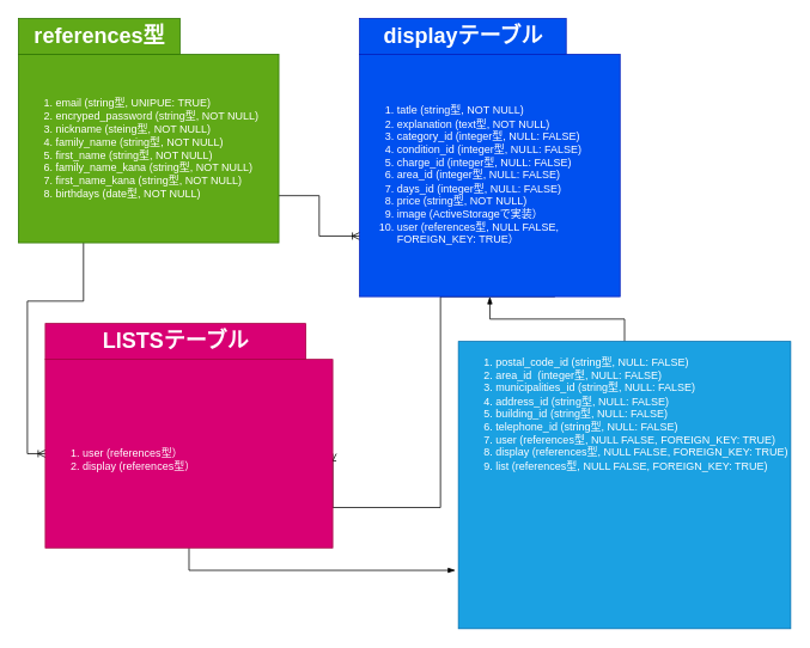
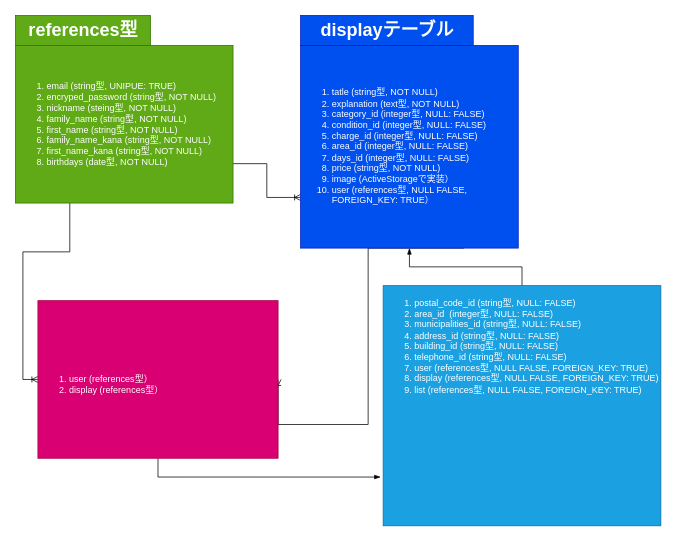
  <mxCell id="0" />
  <mxCell id="1" parent="0" />
  <mxCell id="2" style="edgeStyle=orthogonalEdgeStyle;rounded=0;orthogonalLoop=1;jettySize=auto;html=1;exitX=1;exitY=0.75;exitDx=0;exitDy=0;entryX=0;entryY=0.75;entryDx=0;entryDy=0;endArrow=ERoneToMany;endFill=0;" parent="1" source="4" target="8" edge="1"><mxGeometry relative="1" as="geometry" /></mxCell>
  <mxCell id="3" style="edgeStyle=orthogonalEdgeStyle;rounded=0;orthogonalLoop=1;jettySize=auto;html=1;exitX=0.25;exitY=1;exitDx=0;exitDy=0;entryX=0;entryY=0.5;entryDx=0;entryDy=0;endArrow=ERoneToMany;endFill=0;" parent="1" source="4" target="11" edge="1"><mxGeometry relative="1" as="geometry" /></mxCell>
  <mxCell id="4" value="&lt;ol&gt;&lt;li&gt;email (string型, UNIPUE: TRUE)&lt;/li&gt;&lt;li&gt;encryped_password (string型, NOT NULL)&lt;/li&gt;&lt;li&gt;nickname (steing型, NOT NULL)&lt;/li&gt;&lt;li&gt;family_name (string型, NOT NULL)&lt;/li&gt;&lt;li&gt;first_name (string型, NOT NULL)&lt;/li&gt;&lt;li&gt;family_name_kana (string型, NOT NULL)&lt;/li&gt;&lt;li&gt;first_name_kana (string型, NOT NULL)&lt;br&gt;&lt;/li&gt;&lt;li&gt;birthdays (date型, NOT NULL)&lt;/li&gt;&lt;/ol&gt;" style="text;strokeColor=#2D7600;fillColor=#60a917;html=1;whiteSpace=wrap;verticalAlign=middle;overflow=hidden;fontColor=#ffffff;" parent="1" vertex="1"><mxGeometry x="20" y="60" width="290" height="210" as="geometry" /></mxCell>
  <mxCell id="5" value="references型" style="text;strokeColor=#2D7600;fillColor=#60a917;html=1;fontSize=24;fontStyle=1;verticalAlign=middle;align=center;fontColor=#ffffff;" parent="1" vertex="1"><mxGeometry x="20" y="20" width="180" height="40" as="geometry" /></mxCell>
  <mxCell id="6" value="displayテーブル" style="text;strokeColor=#001DBC;fillColor=#0050ef;html=1;fontSize=24;fontStyle=1;verticalAlign=middle;align=center;fontColor=#ffffff;" parent="1" vertex="1"><mxGeometry x="400" y="20" width="230" height="40" as="geometry" /></mxCell>
  <mxCell id="7" style="edgeStyle=orthogonalEdgeStyle;rounded=0;orthogonalLoop=1;jettySize=auto;html=1;exitX=0.75;exitY=1;exitDx=0;exitDy=0;entryX=1;entryY=0.5;entryDx=0;entryDy=0;endArrow=ERoneToMany;endFill=0;" parent="1" source="8" target="11" edge="1"><mxGeometry relative="1" as="geometry"><Array as="points"><mxPoint x="490" y="330" /><mxPoint x="490" y="565" /></Array></mxGeometry></mxCell>
  <mxCell id="8" value="&lt;ol&gt;&lt;li&gt;tatle (string型, NOT NULL)&lt;/li&gt;&lt;li&gt;explanation (text型, NOT NULL)&lt;/li&gt;&lt;li&gt;category_id (integer型, NULL: FALSE)&lt;/li&gt;&lt;li&gt;condition_id (integer型, NULL: FALSE)&lt;/li&gt;&lt;li&gt;charge_id (integer型, NULL: FALSE)&lt;/li&gt;&lt;li&gt;area_id (integer型, NULL: FALSE)&lt;/li&gt;&lt;li&gt;days_id (integer型, NULL: FALSE)&lt;/li&gt;&lt;li&gt;price (string型, NOT NULL)&lt;/li&gt;&lt;li&gt;image (ActiveStorageで実装）&lt;/li&gt;&lt;li&gt;user (references型, NULL FALSE, FOREIGN_KEY: TRUE）&lt;/li&gt;&lt;/ol&gt;" style="text;strokeColor=#001DBC;fillColor=#0050ef;html=1;whiteSpace=wrap;verticalAlign=middle;overflow=hidden;fontColor=#ffffff;" parent="1" vertex="1"><mxGeometry x="400" y="60" width="290" height="270" as="geometry" /></mxCell>
- <mxCell id="9" value="LISTSテーブル" style="text;strokeColor=#A50040;fillColor=#d80073;html=1;fontSize=24;fontStyle=1;verticalAlign=middle;align=center;fontColor=#ffffff;" parent="1" vertex="1"><mxGeometry x="50" y="360" width="290" height="40" as="geometry" /></mxCell>
  <mxCell id="10" style="edgeStyle=orthogonalEdgeStyle;rounded=0;orthogonalLoop=1;jettySize=auto;html=1;exitX=0.5;exitY=1;exitDx=0;exitDy=0;entryX=-0.009;entryY=0.797;entryDx=0;entryDy=0;entryPerimeter=0;endArrow=blockThin;endFill=1;" edge="1" parent="1" source="11" target="13"><mxGeometry relative="1" as="geometry" /></mxCell>
  <mxCell id="11" value="&lt;div&gt;&lt;br&gt;&lt;/div&gt;&lt;ol&gt;&lt;li&gt;user (references型）&lt;/li&gt;&lt;li&gt;display (references型）&lt;/li&gt;&lt;/ol&gt;" style="text;strokeColor=#A50040;fillColor=#d80073;html=1;whiteSpace=wrap;verticalAlign=middle;overflow=hidden;fontColor=#ffffff;" parent="1" vertex="1"><mxGeometry x="50" y="400" width="320" height="210" as="geometry" /></mxCell>
  <mxCell id="12" value="" style="edgeStyle=orthogonalEdgeStyle;rounded=0;orthogonalLoop=1;jettySize=auto;html=1;endArrow=blockThin;endFill=1;" edge="1" parent="1" source="13" target="8"><mxGeometry relative="1" as="geometry" /></mxCell>
  <mxCell id="13" value="&lt;ol&gt;&lt;li&gt;&lt;span&gt;postal_code_id (string型, NULL: FALSE)&lt;/span&gt;&lt;br&gt;&lt;/li&gt;&lt;li&gt;area_id&amp;nbsp; (integer型, NULL: FALSE)&lt;/li&gt;&lt;li&gt;municipalities_id (string型, NULL: FALSE)&lt;/li&gt;&lt;li&gt;address_id (string型, NULL: FALSE)&lt;/li&gt;&lt;li&gt;building_id (string型, NULL: FALSE)&lt;/li&gt;&lt;li&gt;telephone_id (string型, NULL: FALSE)&lt;/li&gt;&lt;li&gt;user (references型, NULL FALSE, FOREIGN_KEY: TRUE)&lt;/li&gt;&lt;li&gt;display (references型, NULL FALSE, FOREIGN_KEY: TRUE)&lt;/li&gt;&lt;li&gt;list (references型, NULL FALSE, FOREIGN_KEY: TRUE)&lt;/li&gt;&lt;/ol&gt;&lt;div&gt;&lt;br&gt;&lt;/div&gt;&lt;div&gt;&lt;br&gt;&lt;/div&gt;&lt;div&gt;&lt;br&gt;&lt;/div&gt;&lt;div&gt;&lt;br&gt;&lt;/div&gt;&lt;div&gt;&lt;br&gt;&lt;/div&gt;&lt;div&gt;&lt;br&gt;&lt;/div&gt;&lt;div&gt;&lt;br&gt;&lt;/div&gt;&lt;div&gt;&lt;br&gt;&lt;/div&gt;&lt;div&gt;&lt;br&gt;&lt;/div&gt;&lt;div&gt;&lt;br&gt;&lt;/div&gt;&lt;div&gt;&lt;br&gt;&lt;/div&gt;" style="text;strokeColor=#006EAF;fillColor=#1ba1e2;html=1;whiteSpace=wrap;verticalAlign=middle;overflow=hidden;fontColor=#ffffff;" vertex="1" parent="1"><mxGeometry x="510" y="380" width="370" height="320" as="geometry" /></mxCell>
